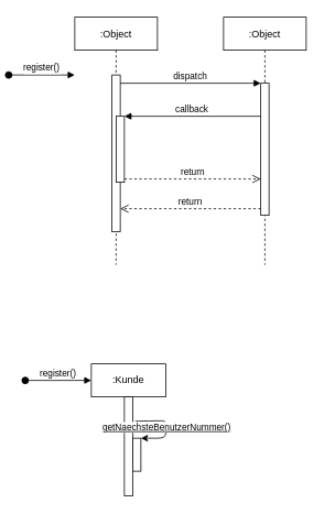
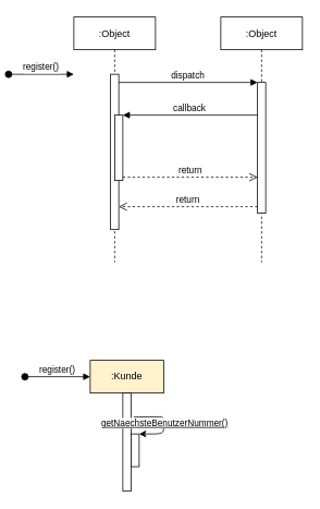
  <mxCell id="0" />
  <mxCell id="1" parent="0" />
  <mxCell id="2" value=":Object" style="shape=umlLifeline;perimeter=lifelinePerimeter;container=1;collapsible=0;recursiveResize=0;rounded=0;shadow=0;strokeWidth=1;" parent="1" vertex="1"><mxGeometry x="80" y="20" width="100" height="300" as="geometry" /></mxCell>
  <mxCell id="3" value="" style="points=[];perimeter=orthogonalPerimeter;rounded=0;shadow=0;strokeWidth=1;" parent="2" vertex="1"><mxGeometry x="45" y="70" width="10" height="190" as="geometry" /></mxCell>
  <mxCell id="4" value="register()" style="verticalAlign=bottom;startArrow=oval;endArrow=block;startSize=8;shadow=0;strokeWidth=1;" parent="2" edge="1"><mxGeometry relative="1" as="geometry"><mxPoint x="-80" y="70" as="sourcePoint" /><mxPoint y="70" as="targetPoint" /></mxGeometry></mxCell>
  <mxCell id="5" value="" style="points=[];perimeter=orthogonalPerimeter;rounded=0;shadow=0;strokeWidth=1;" parent="2" vertex="1"><mxGeometry x="50" y="120" width="10" height="80" as="geometry" /></mxCell>
  <mxCell id="6" value=":Object" style="shape=umlLifeline;perimeter=lifelinePerimeter;container=1;collapsible=0;recursiveResize=0;rounded=0;shadow=0;strokeWidth=1;" parent="1" vertex="1"><mxGeometry x="260" y="20" width="100" height="300" as="geometry" /></mxCell>
  <mxCell id="7" value="" style="points=[];perimeter=orthogonalPerimeter;rounded=0;shadow=0;strokeWidth=1;" parent="6" vertex="1"><mxGeometry x="45" y="80" width="10" height="160" as="geometry" /></mxCell>
  <mxCell id="8" value="return" style="verticalAlign=bottom;endArrow=open;dashed=1;endSize=8;exitX=0;exitY=0.95;shadow=0;strokeWidth=1;" parent="1" source="7" target="3" edge="1"><mxGeometry relative="1" as="geometry"><mxPoint x="235" y="176" as="targetPoint" /></mxGeometry></mxCell>
  <mxCell id="9" value="dispatch" style="verticalAlign=bottom;endArrow=block;entryX=0;entryY=0;shadow=0;strokeWidth=1;" parent="1" source="3" target="7" edge="1"><mxGeometry relative="1" as="geometry"><mxPoint x="235" y="100" as="sourcePoint" /></mxGeometry></mxCell>
  <mxCell id="10" value="callback" style="verticalAlign=bottom;endArrow=block;entryX=1;entryY=0;shadow=0;strokeWidth=1;" parent="1" source="7" target="5" edge="1"><mxGeometry relative="1" as="geometry"><mxPoint x="200" y="140" as="sourcePoint" /></mxGeometry></mxCell>
  <mxCell id="11" value="return" style="verticalAlign=bottom;endArrow=open;dashed=1;endSize=8;exitX=1;exitY=0.95;shadow=0;strokeWidth=1;" parent="1" source="5" target="7" edge="1"><mxGeometry relative="1" as="geometry"><mxPoint x="200" y="197" as="targetPoint" /></mxGeometry></mxCell>
  <mxCell id="12" value="register()" style="verticalAlign=bottom;startArrow=oval;endArrow=block;startSize=8;shadow=0;strokeWidth=1;" edge="1" parent="1"><mxGeometry relative="1" as="geometry"><mxPoint x="20" y="460" as="sourcePoint" /><mxPoint x="100" y="460" as="targetPoint" /></mxGeometry></mxCell>
- <mxCell id="13" value=":Kunde" style="rounded=0;whiteSpace=wrap;html=1;" vertex="1" parent="1"><mxGeometry x="100" y="440" width="90" height="40" as="geometry" /></mxCell>
+ <mxCell id="13" value=":Kunde" style="rounded=0;whiteSpace=wrap;html=1;fillColor=#fff2cc;" vertex="1" parent="1"><mxGeometry x="100" y="440" width="90" height="40" as="geometry" /></mxCell>
  <mxCell id="14" value="" style="rounded=0;whiteSpace=wrap;html=1;" vertex="1" parent="1"><mxGeometry x="140" y="480" width="10" height="120" as="geometry" /></mxCell>
  <mxCell id="15" value="" style="rounded=0;whiteSpace=wrap;html=1;" vertex="1" parent="1"><mxGeometry x="150" y="530" width="10" height="40" as="geometry" /></mxCell>
  <mxCell id="16" value="" style="endArrow=classic;html=1;exitX=1.324;exitY=0.245;exitDx=0;exitDy=0;exitPerimeter=0;entryX=1;entryY=0;entryDx=0;entryDy=0;" edge="1" parent="1" source="14" target="15"><mxGeometry relative="1" as="geometry"><mxPoint x="200" y="530" as="sourcePoint" /><mxPoint x="300" y="530" as="targetPoint" /><Array as="points"><mxPoint x="180" y="509" /><mxPoint x="190" y="509" /><mxPoint x="190" y="530" /></Array></mxGeometry></mxCell>
  <mxCell id="17" value="getNaechsteBenutzerNummer()" style="edgeLabel;resizable=0;html=1;align=center;verticalAlign=middle;fontStyle=4" connectable="0" vertex="1" parent="16"><mxGeometry relative="1" as="geometry" /></mxCell>
